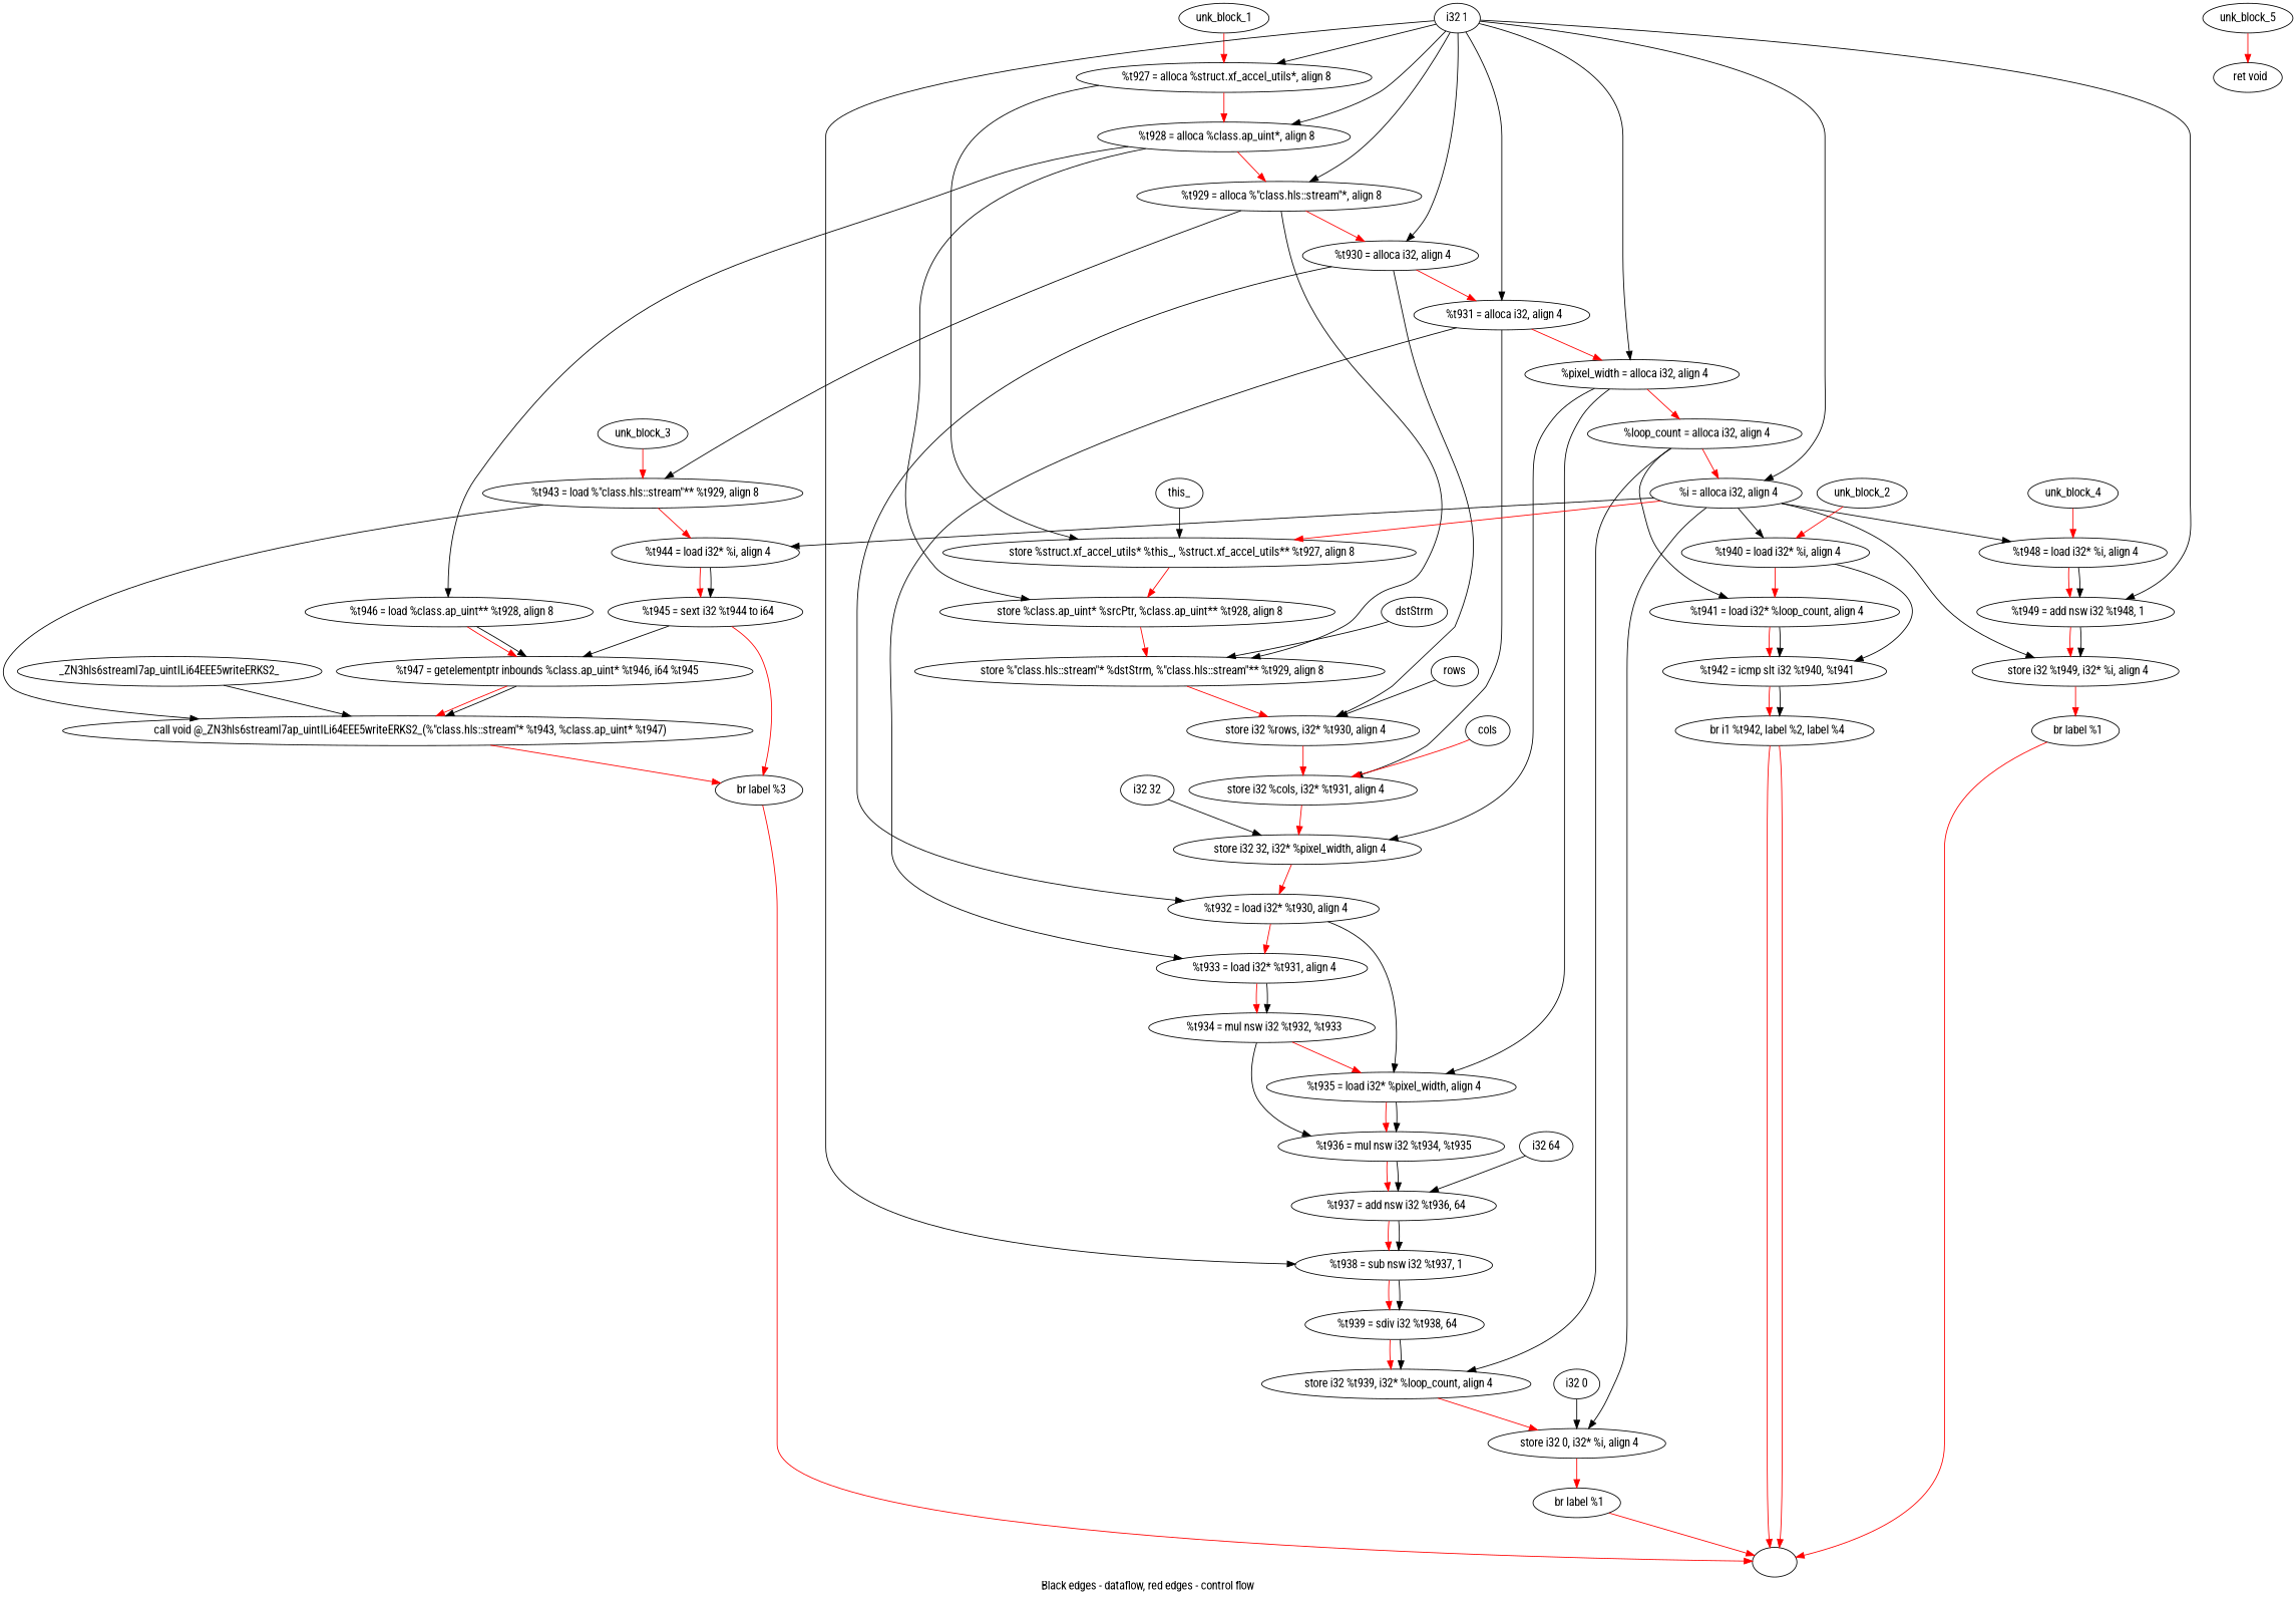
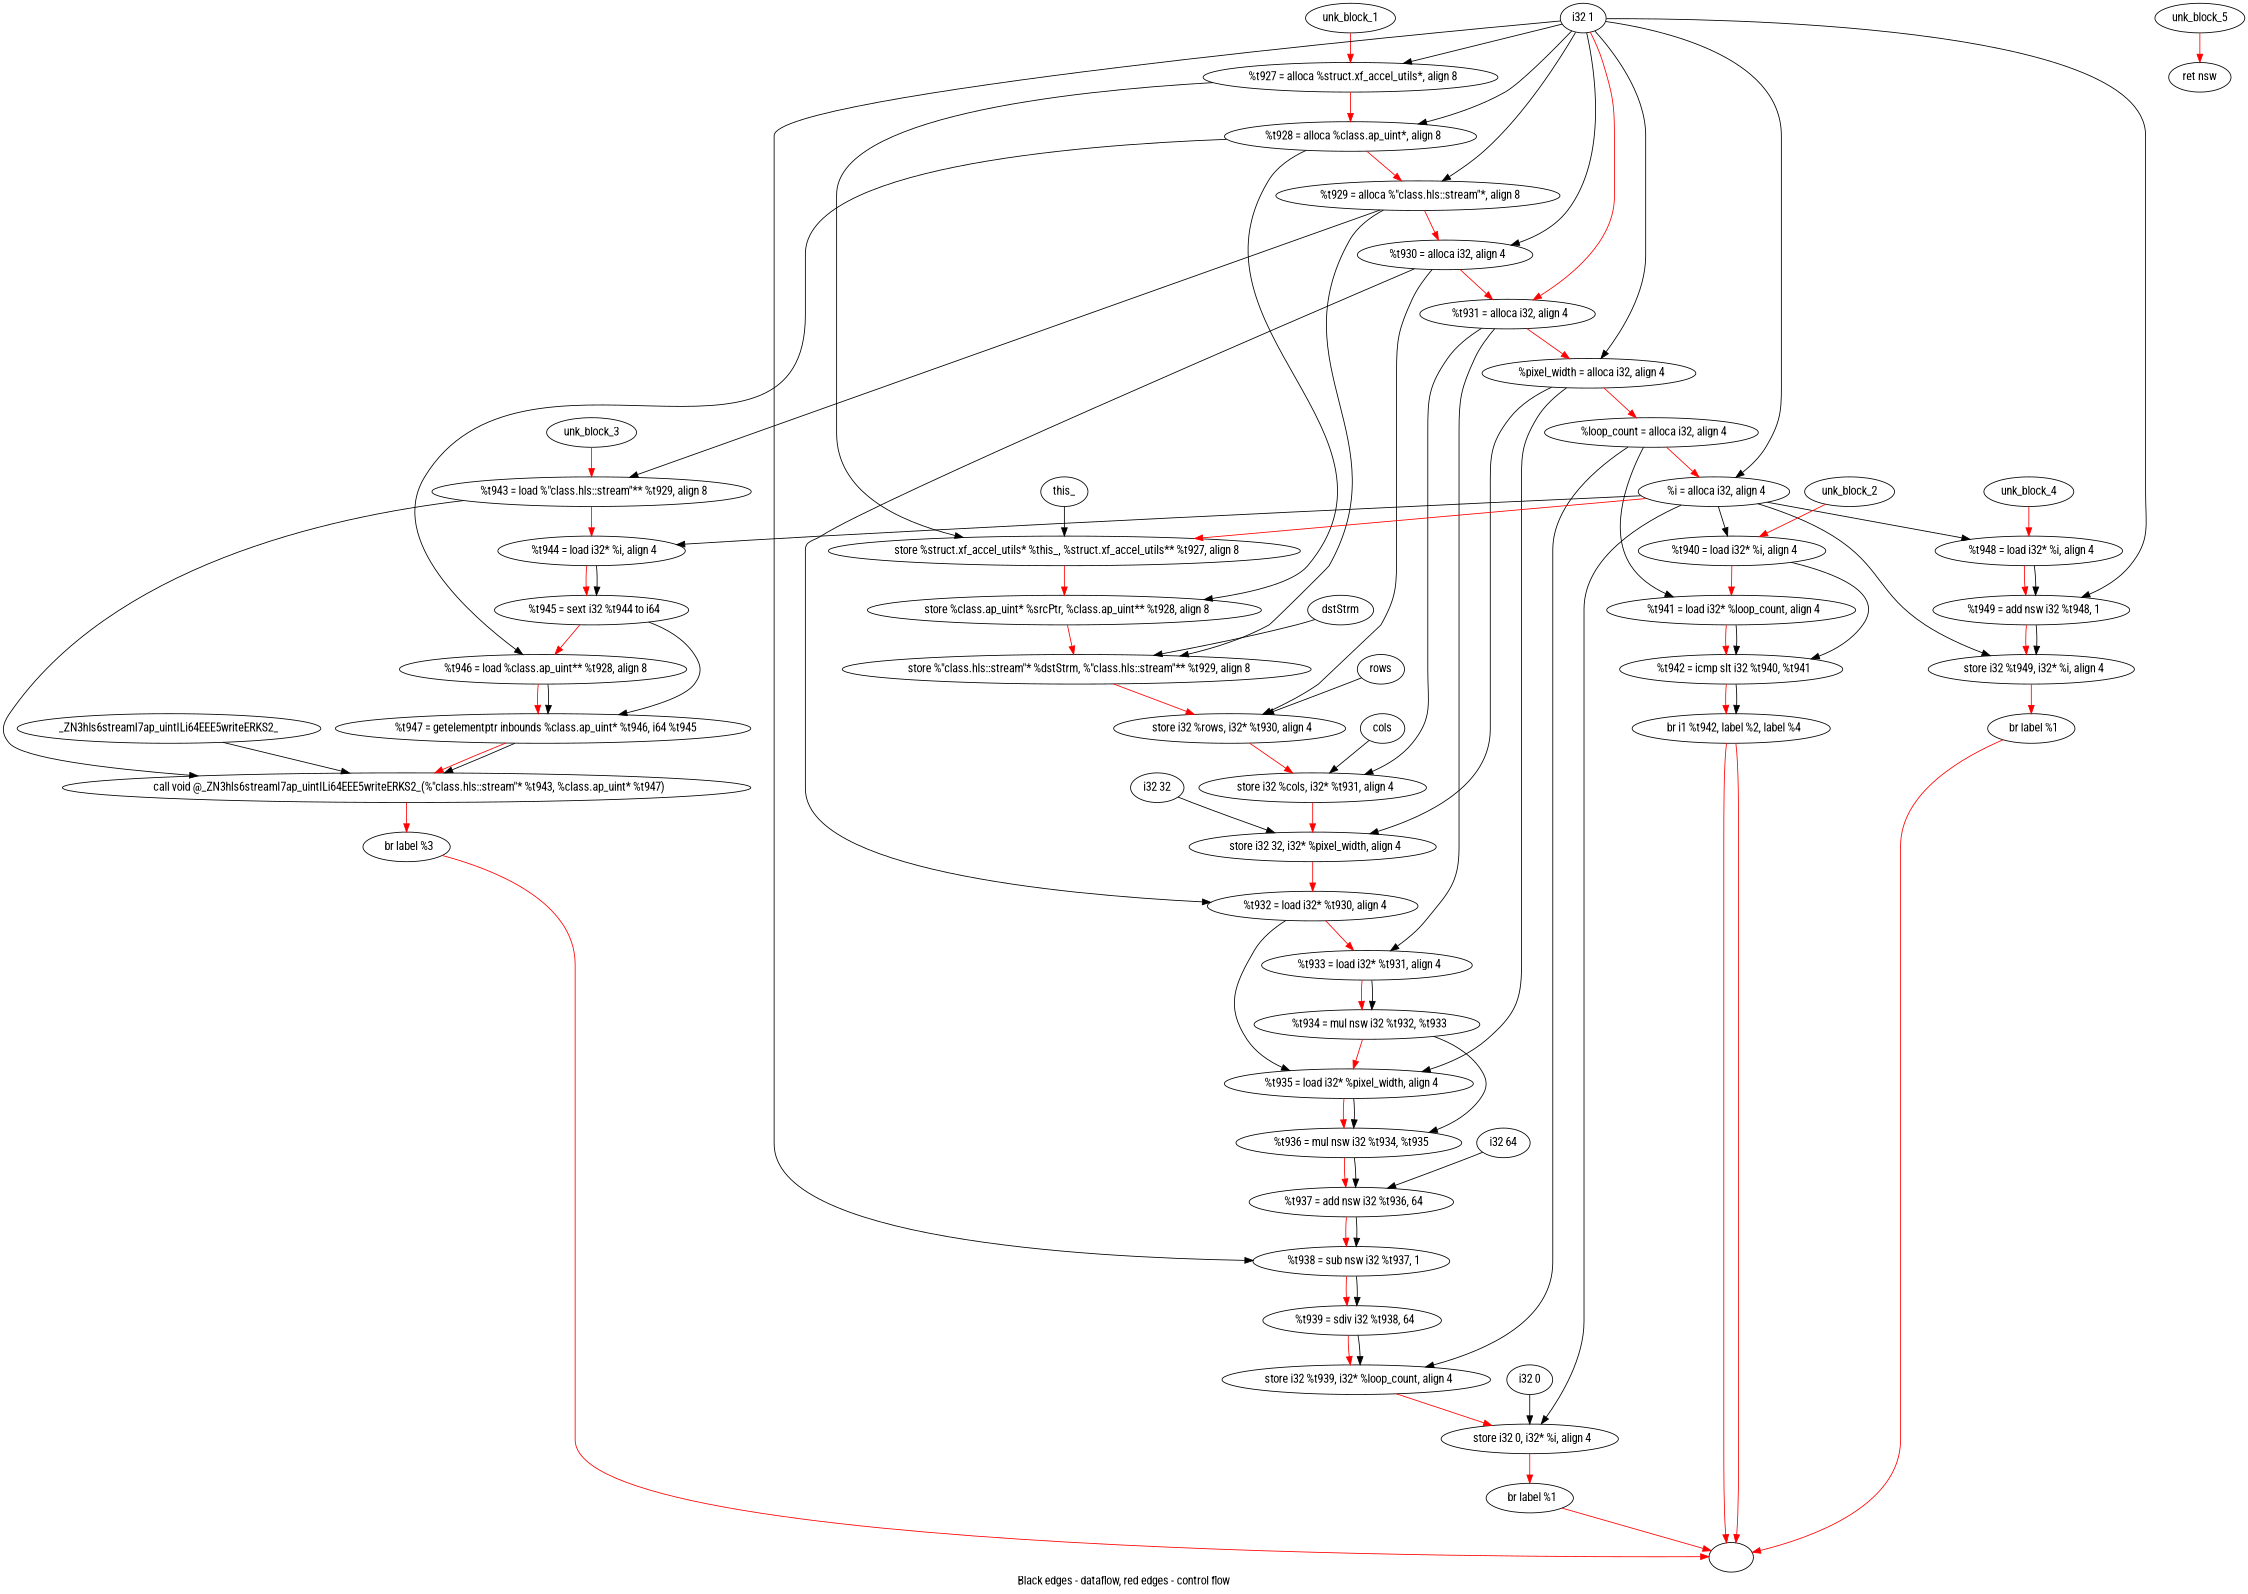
  digraph {
    compound=true
    fontname="Roboto Condensed"
    label="Black edges - dataflow, red edges - control flow"
    node [fontname="Roboto Condensed"]
    edge [fontname="Roboto Condensed"]
    n1 [label="  %t927 = alloca %struct.xf_accel_utils*, align 8"]
    n2 [label="  %t928 = alloca %class.ap_uint*, align 8"]
    n3 [label="  store %struct.xf_accel_utils* %this_, %struct.xf_accel_utils** %t927, align 8"]
    n4 [label="  %t929 = alloca %\"class.hls::stream\"*, align 8"]
    n5 [label="  store %class.ap_uint* %srcPtr, %class.ap_uint** %t928, align 8"]
    n6 [label="  %t946 = load %class.ap_uint** %t928, align 8"]
    n7 [label="  %t930 = alloca i32, align 4"]
    n8 [label="  store %\"class.hls::stream\"* %dstStrm, %\"class.hls::stream\"** %t929, align 8"]
    n9 [label="  %t943 = load %\"class.hls::stream\"** %t929, align 8"]
    n10 [label="  %t947 = getelementptr inbounds %class.ap_uint* %t946, i64 %t945"]
    n11 [label="  %t931 = alloca i32, align 4"]
    n12 [label="  store i32 %rows, i32* %t930, align 4"]
    n13 [label="  %t932 = load i32* %t930, align 4"]
    n14 [label="  %t944 = load i32* %i, align 4"]
    n15 [label="  call void @_ZN3hls6streamI7ap_uintILi64EEE5writeERKS2_(%\"class.hls::stream\"* %t943, %class.ap_uint* %t947)"]
    n16 [label="  %pixel_width = alloca i32, align 4"]
    n17 [label="  store i32 %cols, i32* %t931, align 4"]
    n18 [label="  %t933 = load i32* %t931, align 4"]
    n19 [label="  %t935 = load i32* %pixel_width, align 4"]
    n20 [label="  %loop_count = alloca i32, align 4"]
    n21 [label="  store i32 32, i32* %pixel_width, align 4"]
    n22 [label="  %t934 = mul nsw i32 %t932, %t933"]
    n23 [label="  %i = alloca i32, align 4"]
    n24 [label="  store i32 %t939, i32* %loop_count, align 4"]
    n25 [label="  %t941 = load i32* %loop_count, align 4"]
    n26 [label="  %t936 = mul nsw i32 %t934, %t935"]
    n27 [label="  store i32 0, i32* %i, align 4"]
    n28 [label="  %t940 = load i32* %i, align 4"]
    n29 [label="  %t948 = load i32* %i, align 4"]
    n30 [label="  store i32 %t949, i32* %i, align 4"]
    n31 [label="  %t942 = icmp slt i32 %t940, %t941"]
    n32 [label="  br label %1"]
    n33 [label="  %t945 = sext i32 %t944 to i64"]
    n34 [label="  %t949 = add nsw i32 %t948, 1"]
    n35 [label="  br label %1"]
    n36 [label="  %t937 = add nsw i32 %t936, 64"]
    n37 [label="  %t938 = sub nsw i32 %t937, 1"]
    n38 [label="  %t939 = sdiv i32 %t938, 64"]
    ""
    unk_block_1
    "i32 1"
    this_
    dstStrm
    rows
    cols
    "i32 32"
    "i32 64"
    "i32 0"
    n49 [label="  br i1 %t942, label %2, label %4"]
    unk_block_2
    n51 [label="  br label %3"]
    unk_block_3
    _ZN3hls6streamI7ap_uintILi64EEE5writeERKS2_
    unk_block_4
-   n55 [label="  ret void"]
+   n55 [label="ret nsw"]
    unk_block_5
    n1 -> n2 [color=red weight=2]
    n1 -> n3
    n2 -> n4 [color=red weight=2]
    n2 -> n5
    n2 -> n6
    n3 -> n5 [color=red weight=2]
    n4 -> n7 [color=red weight=2]
    n4 -> n8
    n4 -> n9
    n5 -> n8 [color=red weight=2]
    n6 -> n10 [color=red weight=2]
    n6 -> n10
    n7 -> n11 [color=red weight=2]
    n7 -> n12
    n7 -> n13
    n8 -> n12 [color=red weight=2]
    n9 -> n14 [color=red weight=2]
    n9 -> n15
    n10 -> n15 [color=red weight=2]
    n10 -> n15
    n11 -> n16 [color=red weight=2]
    n11 -> n17
    n11 -> n18
    n12 -> n17 [color=red weight=2]
    n13 -> n18 [color=red weight=2]
    n13 -> n19
    n14 -> n33 [color=red weight=2]
    n14 -> n33
    n15 -> n51 [color=red weight=2]
    n16 -> n19
    n16 -> n20 [color=red weight=2]
    n16 -> n21
    n17 -> n21 [color=red weight=2]
    n18 -> n22 [color=red weight=2]
    n18 -> n22
    n19 -> n26 [color=red weight=2]
    n19 -> n26
    n20 -> n23 [color=red weight=2]
    n20 -> n24
    n20 -> n25
    n21 -> n13 [color=red weight=2]
    n22 -> n19 [color=red weight=2]
    n22 -> n26
    n23 -> n3 [color=red weight=2]
    n23 -> n14
    n23 -> n27
    n23 -> n28
    n23 -> n29
    n23 -> n30
    n24 -> n27 [color=red weight=2]
    n25 -> n31 [color=red weight=2]
    n25 -> n31
    n26 -> n36 [color=red weight=2]
    n26 -> n36
    n27 -> n32 [color=red weight=2]
    n28 -> n25 [color=red weight=2]
    n28 -> n31
    n29 -> n34 [color=red weight=2]
    n29 -> n34
    n30 -> n35 [color=red weight=2]
    n31 -> n49 [color=red weight=2]
    n31 -> n49
    n32 -> "" [color=red]
-   n33 -> n51 [color=red weight=2]
+   n33 -> n6 [color=red weight=2]
    n33 -> n10
    n34 -> n30 [color=red weight=2]
    n34 -> n30
    n35 -> "" [color=red]
    n36 -> n37 [color=red weight=2]
    n36 -> n37
    n37 -> n38 [color=red weight=2]
    n37 -> n38
    n38 -> n24 [color=red weight=2]
    n38 -> n24
    unk_block_1 -> n1 [color=red]
    "i32 1" -> n1
    "i32 1" -> n2
    "i32 1" -> n4
    "i32 1" -> n7
-   "i32 1" -> n11
+   "i32 1" -> n11 [color=red]
    "i32 1" -> n16
    "i32 1" -> n23
    "i32 1" -> n34
    "i32 1" -> n37
    this_ -> n3
    dstStrm -> n8
    rows -> n12
-   cols -> n17 [color=red]
+   cols -> n17
    "i32 32" -> n21
    "i32 64" -> n36
    "i32 0" -> n27
    n49 -> "" [color=red]
    n49 -> "" [color=red]
    unk_block_2 -> n28 [color=red]
    n51 -> "" [color=red]
    unk_block_3 -> n9 [color=red]
    _ZN3hls6streamI7ap_uintILi64EEE5writeERKS2_ -> n15
    unk_block_4 -> n29 [color=red]
    unk_block_5 -> n55 [color=red]
  }
